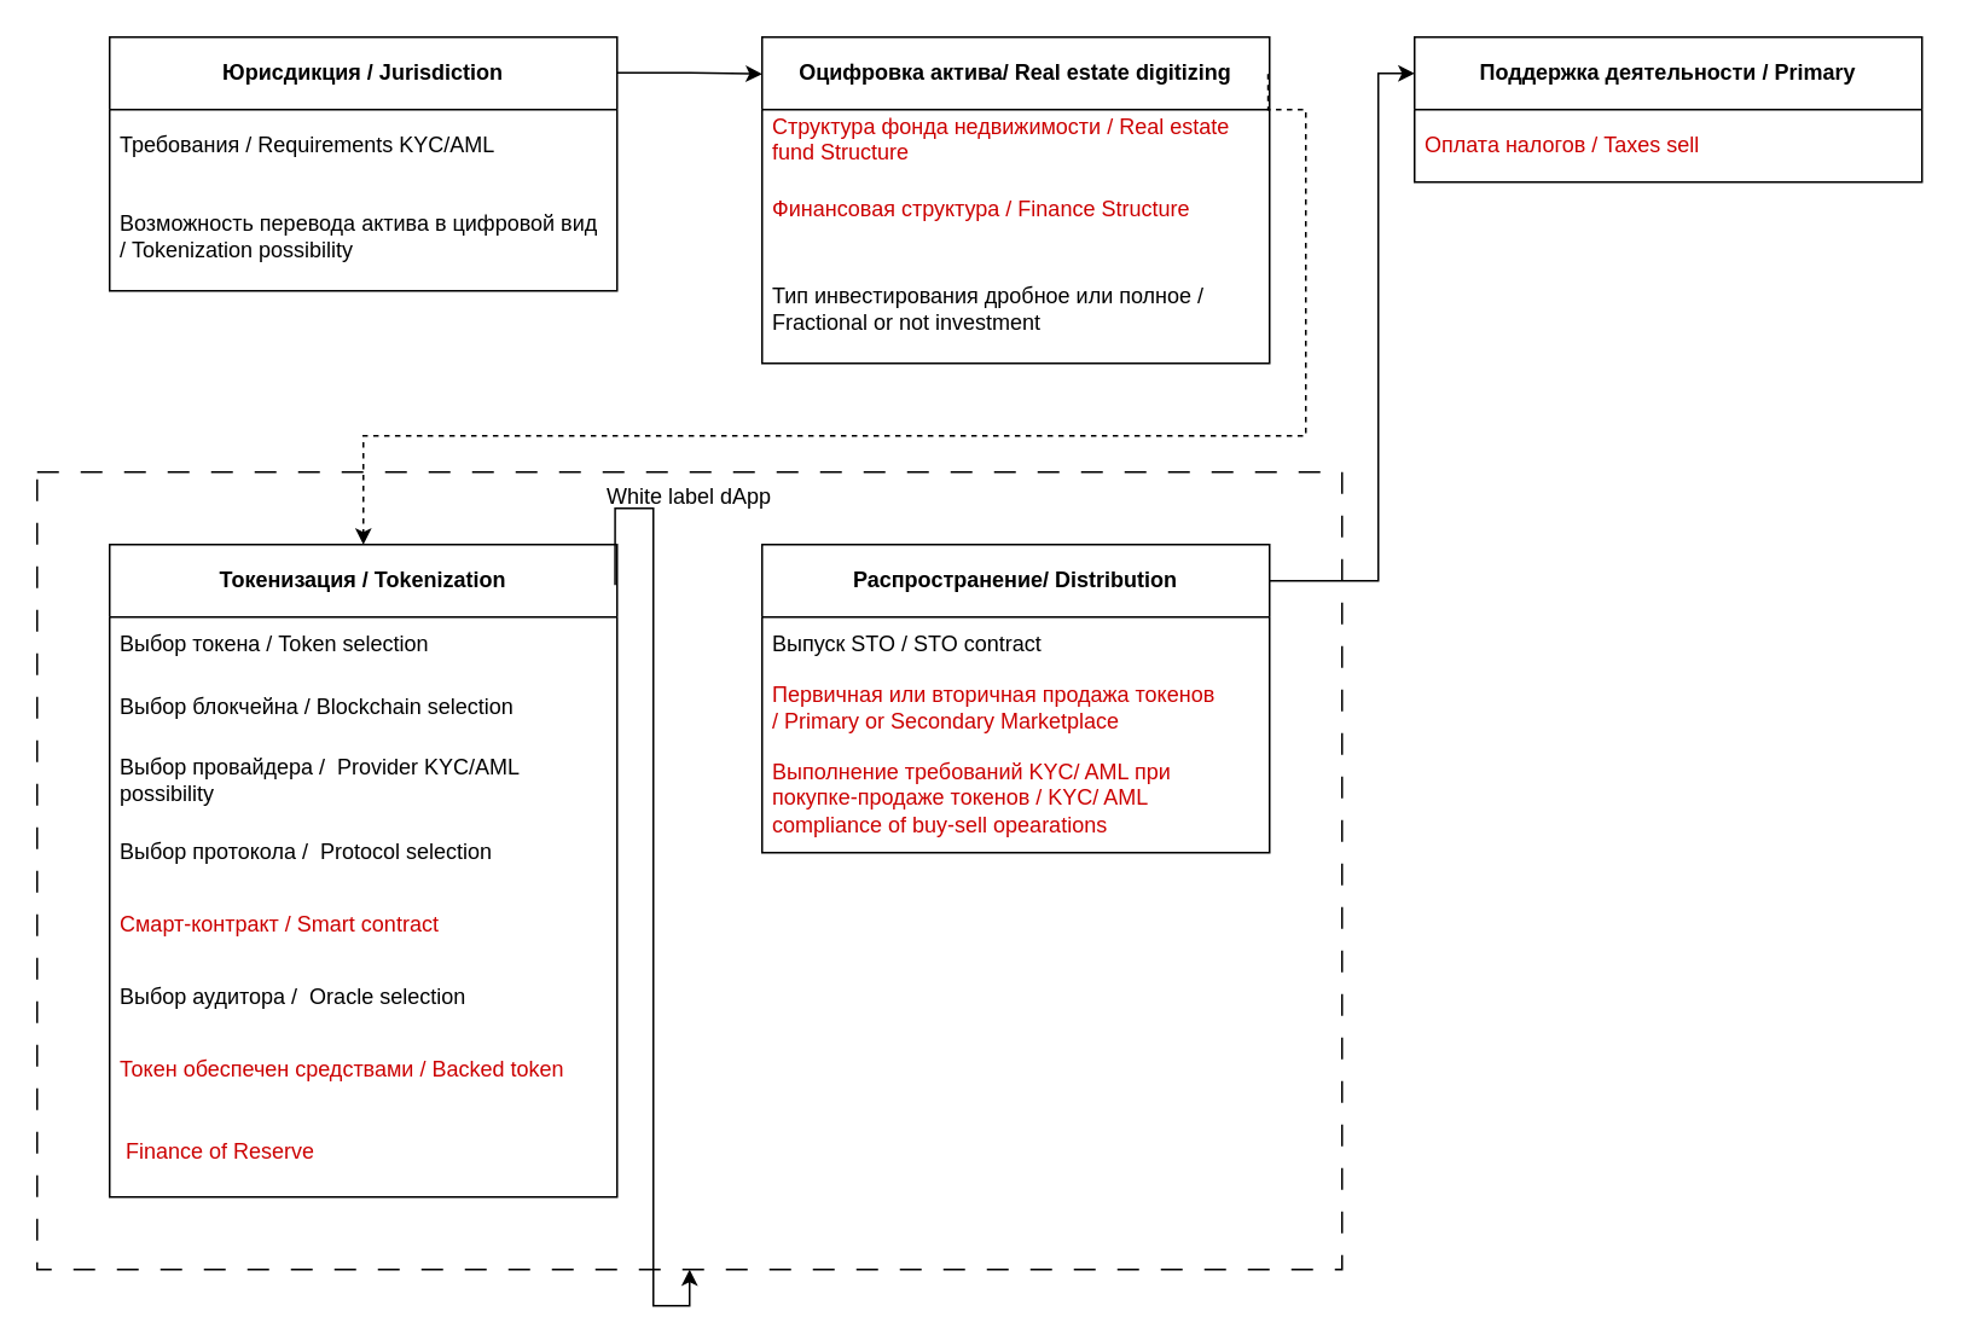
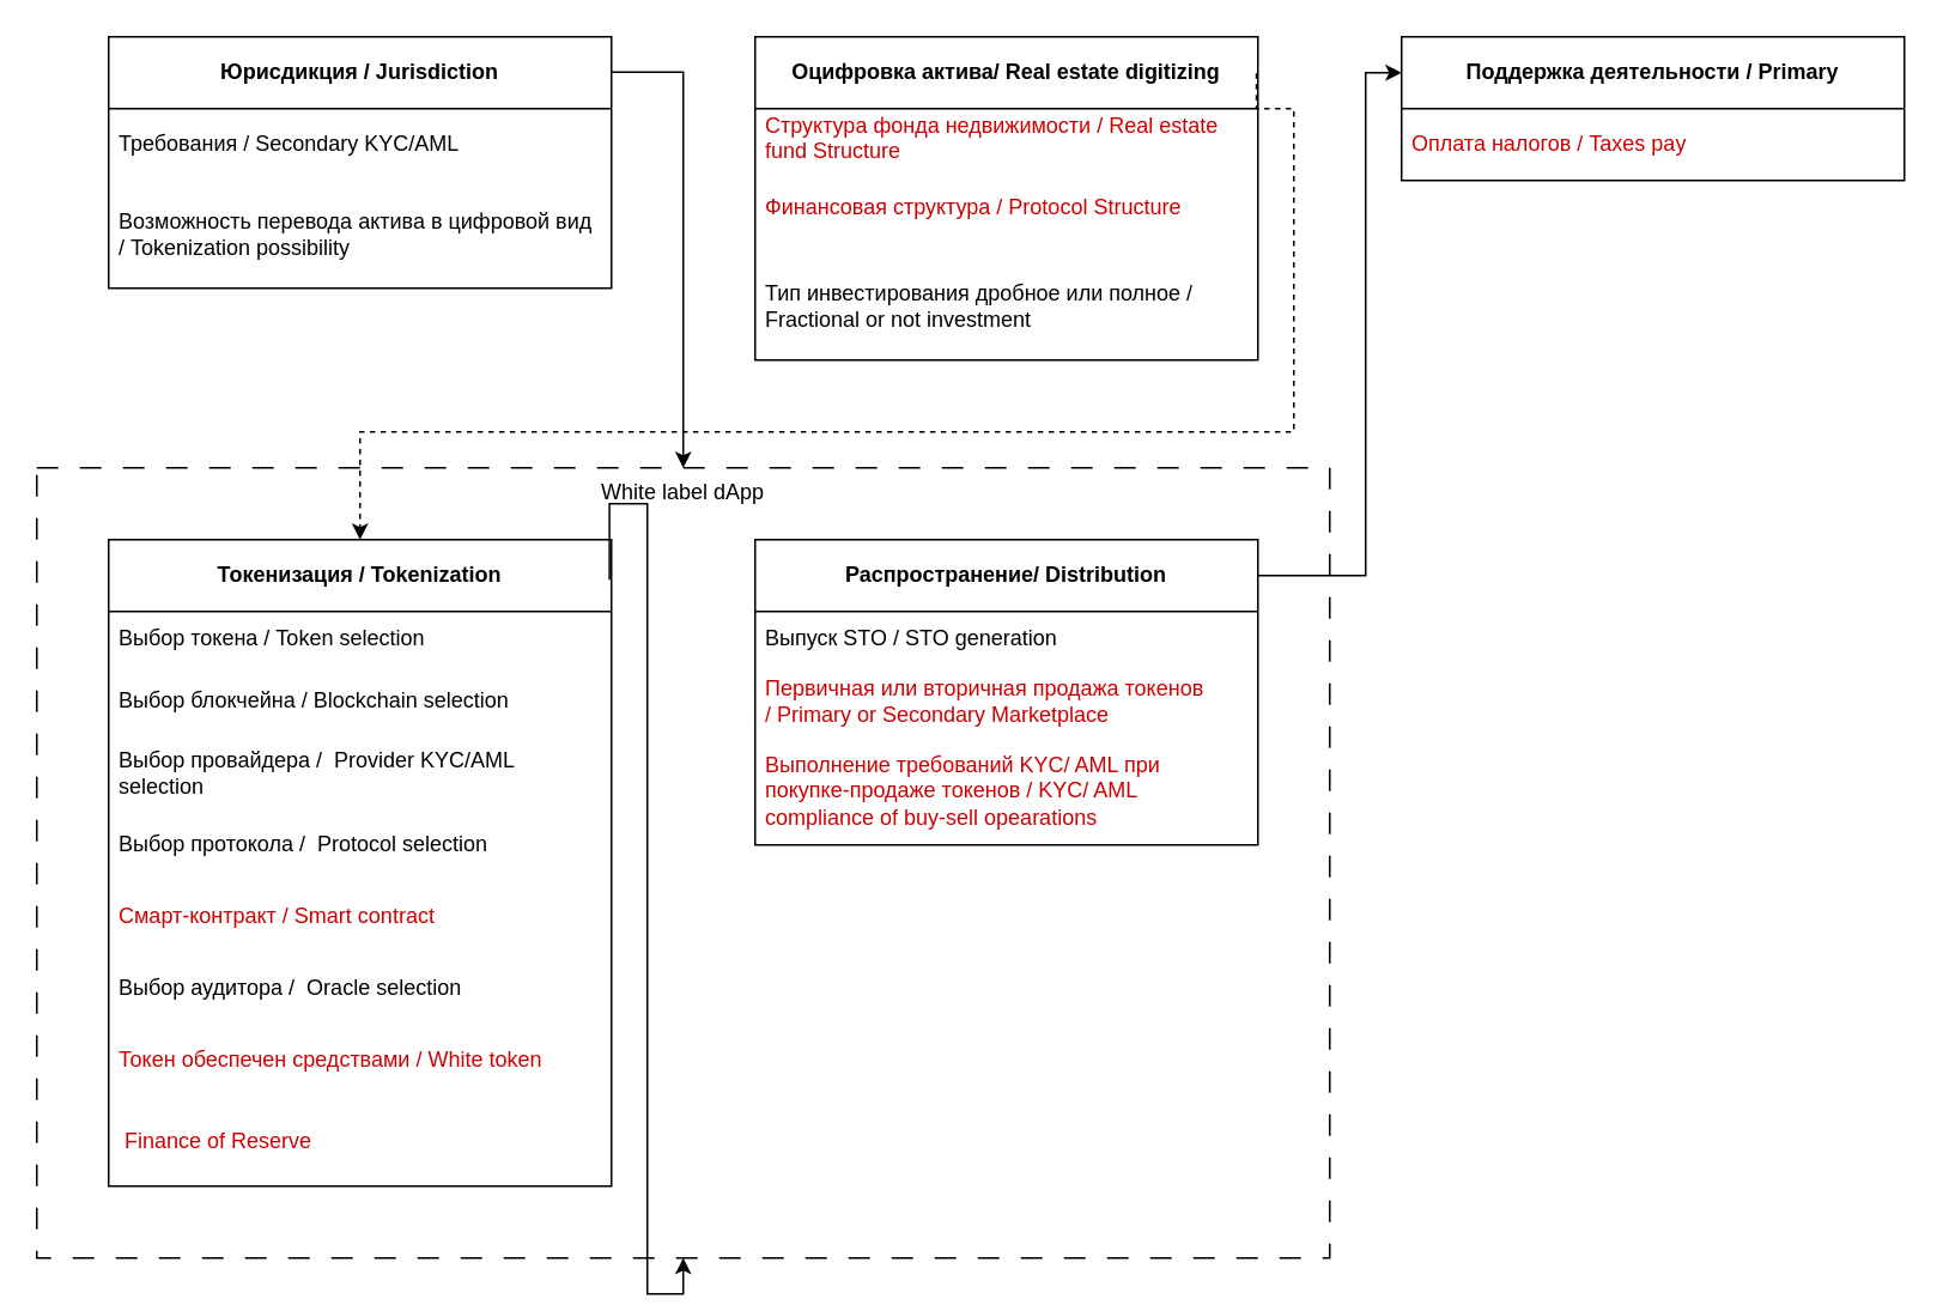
  <mxCell id="0" />
  <mxCell id="1" parent="0" />
  <mxCell id="2" value="White label dApp" style="rounded=0;whiteSpace=wrap;html=1;gradientColor=none;fillColor=none;dashed=1;dashPattern=12 12;verticalAlign=top;" vertex="1" parent="1"><mxGeometry x="20" y="260" width="720" height="440" as="geometry" /></mxCell>
  <mxCell id="3" value="&lt;b&gt;Распространение/ Distribution&lt;/b&gt;" style="swimlane;fontStyle=0;childLayout=stackLayout;horizontal=1;startSize=40;horizontalStack=0;resizeParent=1;resizeParentMax=0;resizeLast=0;collapsible=1;marginBottom=0;whiteSpace=wrap;html=1;" vertex="1" parent="1"><mxGeometry x="420" y="300" width="280" height="170" as="geometry" /></mxCell>
- <mxCell id="4" value="Выпуск STO / STO contract" style="text;strokeColor=none;fillColor=none;align=left;verticalAlign=middle;spacingLeft=4;spacingRight=4;overflow=hidden;points=[[0,0.5],[1,0.5]];portConstraint=eastwest;rotatable=0;whiteSpace=wrap;html=1;" vertex="1" parent="3"><mxGeometry y="40" width="280" height="30" as="geometry" /></mxCell>
+ <mxCell id="4" value="Выпуск STO / STO generation" style="text;strokeColor=none;fillColor=none;align=left;verticalAlign=middle;spacingLeft=4;spacingRight=4;overflow=hidden;points=[[0,0.5],[1,0.5]];portConstraint=eastwest;rotatable=0;whiteSpace=wrap;html=1;" vertex="1" parent="3"><mxGeometry y="40" width="280" height="30" as="geometry" /></mxCell>
  <mxCell id="5" value="Первичная или вторичная продажа токенов /&amp;nbsp;Primary or Secondary Marketplace" style="text;strokeColor=none;fillColor=none;align=left;verticalAlign=middle;spacingLeft=4;spacingRight=4;overflow=hidden;points=[[0,0.5],[1,0.5]];portConstraint=eastwest;rotatable=0;whiteSpace=wrap;html=1;fontColor=#CC0000;" vertex="1" parent="3"><mxGeometry y="70" width="280" height="40" as="geometry" /></mxCell>
  <mxCell id="6" value="Выполнение требований KYC/ AML при покупке-продаже токенов / KYC/ AML compliance of buy-sell opearations" style="text;strokeColor=none;fillColor=none;align=left;verticalAlign=middle;spacingLeft=4;spacingRight=4;overflow=hidden;points=[[0,0.5],[1,0.5]];portConstraint=eastwest;rotatable=0;whiteSpace=wrap;html=1;fontColor=#CC0000;" vertex="1" parent="3"><mxGeometry y="110" width="280" height="60" as="geometry" /></mxCell>
  <mxCell id="7" value="&lt;b&gt;Токенизация / Tokenization&lt;/b&gt;" style="swimlane;fontStyle=0;childLayout=stackLayout;horizontal=1;startSize=40;horizontalStack=0;resizeParent=1;resizeParentMax=0;resizeLast=0;collapsible=1;marginBottom=0;whiteSpace=wrap;html=1;" vertex="1" parent="1"><mxGeometry x="60" y="300" width="280" height="360" as="geometry" /></mxCell>
  <mxCell id="8" value="Выбор токена / Token selection" style="text;strokeColor=none;fillColor=none;align=left;verticalAlign=middle;spacingLeft=4;spacingRight=4;overflow=hidden;points=[[0,0.5],[1,0.5]];portConstraint=eastwest;rotatable=0;whiteSpace=wrap;html=1;" vertex="1" parent="7"><mxGeometry y="40" width="280" height="30" as="geometry" /></mxCell>
  <mxCell id="9" value="Выбор блокчейна / Blockchain selection" style="text;strokeColor=none;fillColor=none;align=left;verticalAlign=middle;spacingLeft=4;spacingRight=4;overflow=hidden;points=[[0,0.5],[1,0.5]];portConstraint=eastwest;rotatable=0;whiteSpace=wrap;html=1;" vertex="1" parent="7"><mxGeometry y="70" width="280" height="40" as="geometry" /></mxCell>
- <mxCell id="10" value="Выбор провайдера /&amp;nbsp; Provider KYC/AML possibility" style="text;strokeColor=none;fillColor=none;align=left;verticalAlign=middle;spacingLeft=4;spacingRight=4;overflow=hidden;points=[[0,0.5],[1,0.5]];portConstraint=eastwest;rotatable=0;whiteSpace=wrap;html=1;" vertex="1" parent="7"><mxGeometry y="110" width="280" height="40" as="geometry" /></mxCell>
+ <mxCell id="10" value="Выбор провайдера /&amp;nbsp; Provider KYC/AML selection" style="text;strokeColor=none;fillColor=none;align=left;verticalAlign=middle;spacingLeft=4;spacingRight=4;overflow=hidden;points=[[0,0.5],[1,0.5]];portConstraint=eastwest;rotatable=0;whiteSpace=wrap;html=1;" vertex="1" parent="7"><mxGeometry y="110" width="280" height="40" as="geometry" /></mxCell>
  <mxCell id="11" value="Выбор протокола /&amp;nbsp; Protocol selection" style="text;strokeColor=none;fillColor=none;align=left;verticalAlign=middle;spacingLeft=4;spacingRight=4;overflow=hidden;points=[[0,0.5],[1,0.5]];portConstraint=eastwest;rotatable=0;whiteSpace=wrap;html=1;" vertex="1" parent="7"><mxGeometry y="150" width="280" height="40" as="geometry" /></mxCell>
  <mxCell id="12" value="Смарт-контракт / Smart contract" style="text;strokeColor=none;fillColor=none;align=left;verticalAlign=middle;spacingLeft=4;spacingRight=4;overflow=hidden;points=[[0,0.5],[1,0.5]];portConstraint=eastwest;rotatable=0;whiteSpace=wrap;html=1;fontColor=#CC0000;" vertex="1" parent="7"><mxGeometry y="190" width="280" height="40" as="geometry" /></mxCell>
  <mxCell id="13" value="Выбор аудитора /&amp;nbsp; Oracle selection" style="text;strokeColor=none;fillColor=none;align=left;verticalAlign=middle;spacingLeft=4;spacingRight=4;overflow=hidden;points=[[0,0.5],[1,0.5]];portConstraint=eastwest;rotatable=0;whiteSpace=wrap;html=1;" vertex="1" parent="7"><mxGeometry y="230" width="280" height="40" as="geometry" /></mxCell>
- <mxCell id="14" value="Токен обеспечен средствами / Backed token" style="text;strokeColor=none;fillColor=none;align=left;verticalAlign=middle;spacingLeft=4;spacingRight=4;overflow=hidden;points=[[0,0.5],[1,0.5]];portConstraint=eastwest;rotatable=0;whiteSpace=wrap;html=1;fontColor=#CC0000;" vertex="1" parent="7"><mxGeometry y="270" width="280" height="40" as="geometry" /></mxCell>
+ <mxCell id="14" value="Токен обеспечен средствами / White token" style="text;strokeColor=none;fillColor=none;align=left;verticalAlign=middle;spacingLeft=4;spacingRight=4;overflow=hidden;points=[[0,0.5],[1,0.5]];portConstraint=eastwest;rotatable=0;whiteSpace=wrap;html=1;fontColor=#CC0000;" vertex="1" parent="7"><mxGeometry y="270" width="280" height="40" as="geometry" /></mxCell>
  <mxCell id="15" value="&lt;font style=&quot;font-size: 12px;&quot;&gt;&amp;nbsp;&lt;span style=&quot;font-family: arial, sans-serif; background-color: rgb(255, 255, 255);&quot;&gt;Finance of Reserve&lt;/span&gt;&lt;/font&gt;" style="text;strokeColor=none;fillColor=none;align=left;verticalAlign=middle;spacingLeft=4;spacingRight=4;overflow=hidden;points=[[0,0.5],[1,0.5]];portConstraint=eastwest;rotatable=0;whiteSpace=wrap;html=1;fontColor=#CC0000;" vertex="1" parent="7"><mxGeometry y="310" width="280" height="50" as="geometry" /></mxCell>
  <mxCell id="16" value="&lt;b&gt;Оцифровка актива/ Real estate digitizing&lt;/b&gt;" style="swimlane;fontStyle=0;childLayout=stackLayout;horizontal=1;startSize=40;horizontalStack=0;resizeParent=1;resizeParentMax=0;resizeLast=0;collapsible=1;marginBottom=0;whiteSpace=wrap;html=1;" vertex="1" parent="1"><mxGeometry x="420" y="20" width="280" height="180" as="geometry" /></mxCell>
  <mxCell id="17" value="&lt;font color=&quot;#cc0000&quot;&gt;Структура фонда недвижимости /&amp;nbsp;Real estate fund Structure&lt;/font&gt;" style="text;strokeColor=none;fillColor=none;align=left;verticalAlign=middle;spacingLeft=4;spacingRight=4;overflow=hidden;points=[[0,0.5],[1,0.5]];portConstraint=eastwest;rotatable=0;whiteSpace=wrap;html=1;" vertex="1" parent="16"><mxGeometry y="40" width="280" height="30" as="geometry" /></mxCell>
- <mxCell id="18" value="&lt;font color=&quot;#cc0000&quot;&gt;Финансовая структура /&amp;nbsp;Finance Structure&lt;/font&gt;" style="text;strokeColor=none;fillColor=none;align=left;verticalAlign=middle;spacingLeft=4;spacingRight=4;overflow=hidden;points=[[0,0.5],[1,0.5]];portConstraint=eastwest;rotatable=0;whiteSpace=wrap;html=1;" vertex="1" parent="16"><mxGeometry y="70" width="280" height="50" as="geometry" /></mxCell>
+ <mxCell id="18" value="&lt;font color=&quot;#cc0000&quot;&gt;Финансовая структура /&amp;nbsp;Protocol Structure&lt;/font&gt;" style="text;strokeColor=none;fillColor=none;align=left;verticalAlign=middle;spacingLeft=4;spacingRight=4;overflow=hidden;points=[[0,0.5],[1,0.5]];portConstraint=eastwest;rotatable=0;whiteSpace=wrap;html=1;" vertex="1" parent="16"><mxGeometry y="70" width="280" height="50" as="geometry" /></mxCell>
  <mxCell id="19" value="Тип инвестирования дробное или полное / Fractional or not investment&amp;nbsp;" style="text;strokeColor=none;fillColor=none;align=left;verticalAlign=middle;spacingLeft=4;spacingRight=4;overflow=hidden;points=[[0,0.5],[1,0.5]];portConstraint=eastwest;rotatable=0;whiteSpace=wrap;html=1;" vertex="1" parent="16"><mxGeometry y="120" width="280" height="60" as="geometry" /></mxCell>
  <mxCell id="20" value="&lt;b&gt;Поддержка деятельности / Primary&lt;/b&gt;" style="swimlane;fontStyle=0;childLayout=stackLayout;horizontal=1;startSize=40;horizontalStack=0;resizeParent=1;resizeParentMax=0;resizeLast=0;collapsible=1;marginBottom=0;whiteSpace=wrap;html=1;" vertex="1" parent="1"><mxGeometry x="780" y="20" width="280" height="80" as="geometry" /></mxCell>
- <mxCell id="21" value="Оплата налогов / Taxes sell" style="text;strokeColor=none;fillColor=none;align=left;verticalAlign=middle;spacingLeft=4;spacingRight=4;overflow=hidden;points=[[0,0.5],[1,0.5]];portConstraint=eastwest;rotatable=0;whiteSpace=wrap;html=1;fontColor=#CC0000;" vertex="1" parent="20"><mxGeometry y="40" width="280" height="40" as="geometry" /></mxCell>
+ <mxCell id="21" value="Оплата налогов / Taxes pay" style="text;strokeColor=none;fillColor=none;align=left;verticalAlign=middle;spacingLeft=4;spacingRight=4;overflow=hidden;points=[[0,0.5],[1,0.5]];portConstraint=eastwest;rotatable=0;whiteSpace=wrap;html=1;fontColor=#CC0000;" vertex="1" parent="20"><mxGeometry y="40" width="280" height="40" as="geometry" /></mxCell>
  <mxCell id="22" value="&lt;b&gt;Юрисдикция / Jurisdiction&lt;/b&gt;" style="swimlane;fontStyle=0;childLayout=stackLayout;horizontal=1;startSize=40;horizontalStack=0;resizeParent=1;resizeParentMax=0;resizeLast=0;collapsible=1;marginBottom=0;whiteSpace=wrap;html=1;" vertex="1" parent="1"><mxGeometry x="60" y="20" width="280" height="140" as="geometry" /></mxCell>
- <mxCell id="23" value="Требования / Requirements KYC/AML" style="text;strokeColor=none;fillColor=none;align=left;verticalAlign=middle;spacingLeft=4;spacingRight=4;overflow=hidden;points=[[0,0.5],[1,0.5]];portConstraint=eastwest;rotatable=0;whiteSpace=wrap;html=1;" vertex="1" parent="22"><mxGeometry y="40" width="280" height="40" as="geometry" /></mxCell>
+ <mxCell id="23" value="Требования / Secondary KYC/AML" style="text;strokeColor=none;fillColor=none;align=left;verticalAlign=middle;spacingLeft=4;spacingRight=4;overflow=hidden;points=[[0,0.5],[1,0.5]];portConstraint=eastwest;rotatable=0;whiteSpace=wrap;html=1;" vertex="1" parent="22"><mxGeometry y="40" width="280" height="40" as="geometry" /></mxCell>
  <mxCell id="24" value="Возможность перевода актива в цифровой вид / Tokenization possibility" style="text;strokeColor=none;fillColor=none;align=left;verticalAlign=middle;spacingLeft=4;spacingRight=4;overflow=hidden;points=[[0,0.5],[1,0.5]];portConstraint=eastwest;rotatable=0;whiteSpace=wrap;html=1;" vertex="1" parent="22"><mxGeometry y="80" width="280" height="60" as="geometry" /></mxCell>
- <mxCell id="25" style="edgeStyle=orthogonalEdgeStyle;rounded=0;orthogonalLoop=1;jettySize=auto;html=1;exitX=1;exitY=0.14;exitDx=0;exitDy=0;entryX=0;entryY=0.113;entryDx=0;entryDy=0;entryPerimeter=0;exitPerimeter=0;" edge="1" parent="1" source="22" target="16"><mxGeometry relative="1" as="geometry" /></mxCell>
+ <mxCell id="25" style="edgeStyle=orthogonalEdgeStyle;rounded=0;orthogonalLoop=1;jettySize=auto;html=1;exitX=1;exitY=0.14;exitDx=0;exitDy=0;exitPerimeter=0;" edge="1" parent="1" source="22" target="2"><mxGeometry relative="1" as="geometry" /></mxCell>
  <mxCell id="26" style="edgeStyle=orthogonalEdgeStyle;rounded=0;orthogonalLoop=1;jettySize=auto;html=1;entryX=0.5;entryY=0;entryDx=0;entryDy=0;exitX=0.997;exitY=0.113;exitDx=0;exitDy=0;exitPerimeter=0;dashed=1;" edge="1" parent="1" source="16" target="7"><mxGeometry relative="1" as="geometry"><mxPoint x="710" y="60" as="sourcePoint" /><Array as="points"><mxPoint x="720" y="60" /><mxPoint x="720" y="240" /><mxPoint x="200" y="240" /></Array></mxGeometry></mxCell>
  <mxCell id="27" style="edgeStyle=orthogonalEdgeStyle;rounded=0;orthogonalLoop=1;jettySize=auto;html=1;exitX=0.996;exitY=0.062;exitDx=0;exitDy=0;exitPerimeter=0;" edge="1" parent="1" source="7" target="2"><mxGeometry relative="1" as="geometry" /></mxCell>
  <mxCell id="28" style="edgeStyle=orthogonalEdgeStyle;rounded=0;orthogonalLoop=1;jettySize=auto;html=1;entryX=0;entryY=0.25;entryDx=0;entryDy=0;" edge="1" parent="1" target="20"><mxGeometry relative="1" as="geometry"><mxPoint x="700" y="320" as="sourcePoint" /><Array as="points"><mxPoint x="760" y="320" /><mxPoint x="760" y="40" /></Array></mxGeometry></mxCell>
